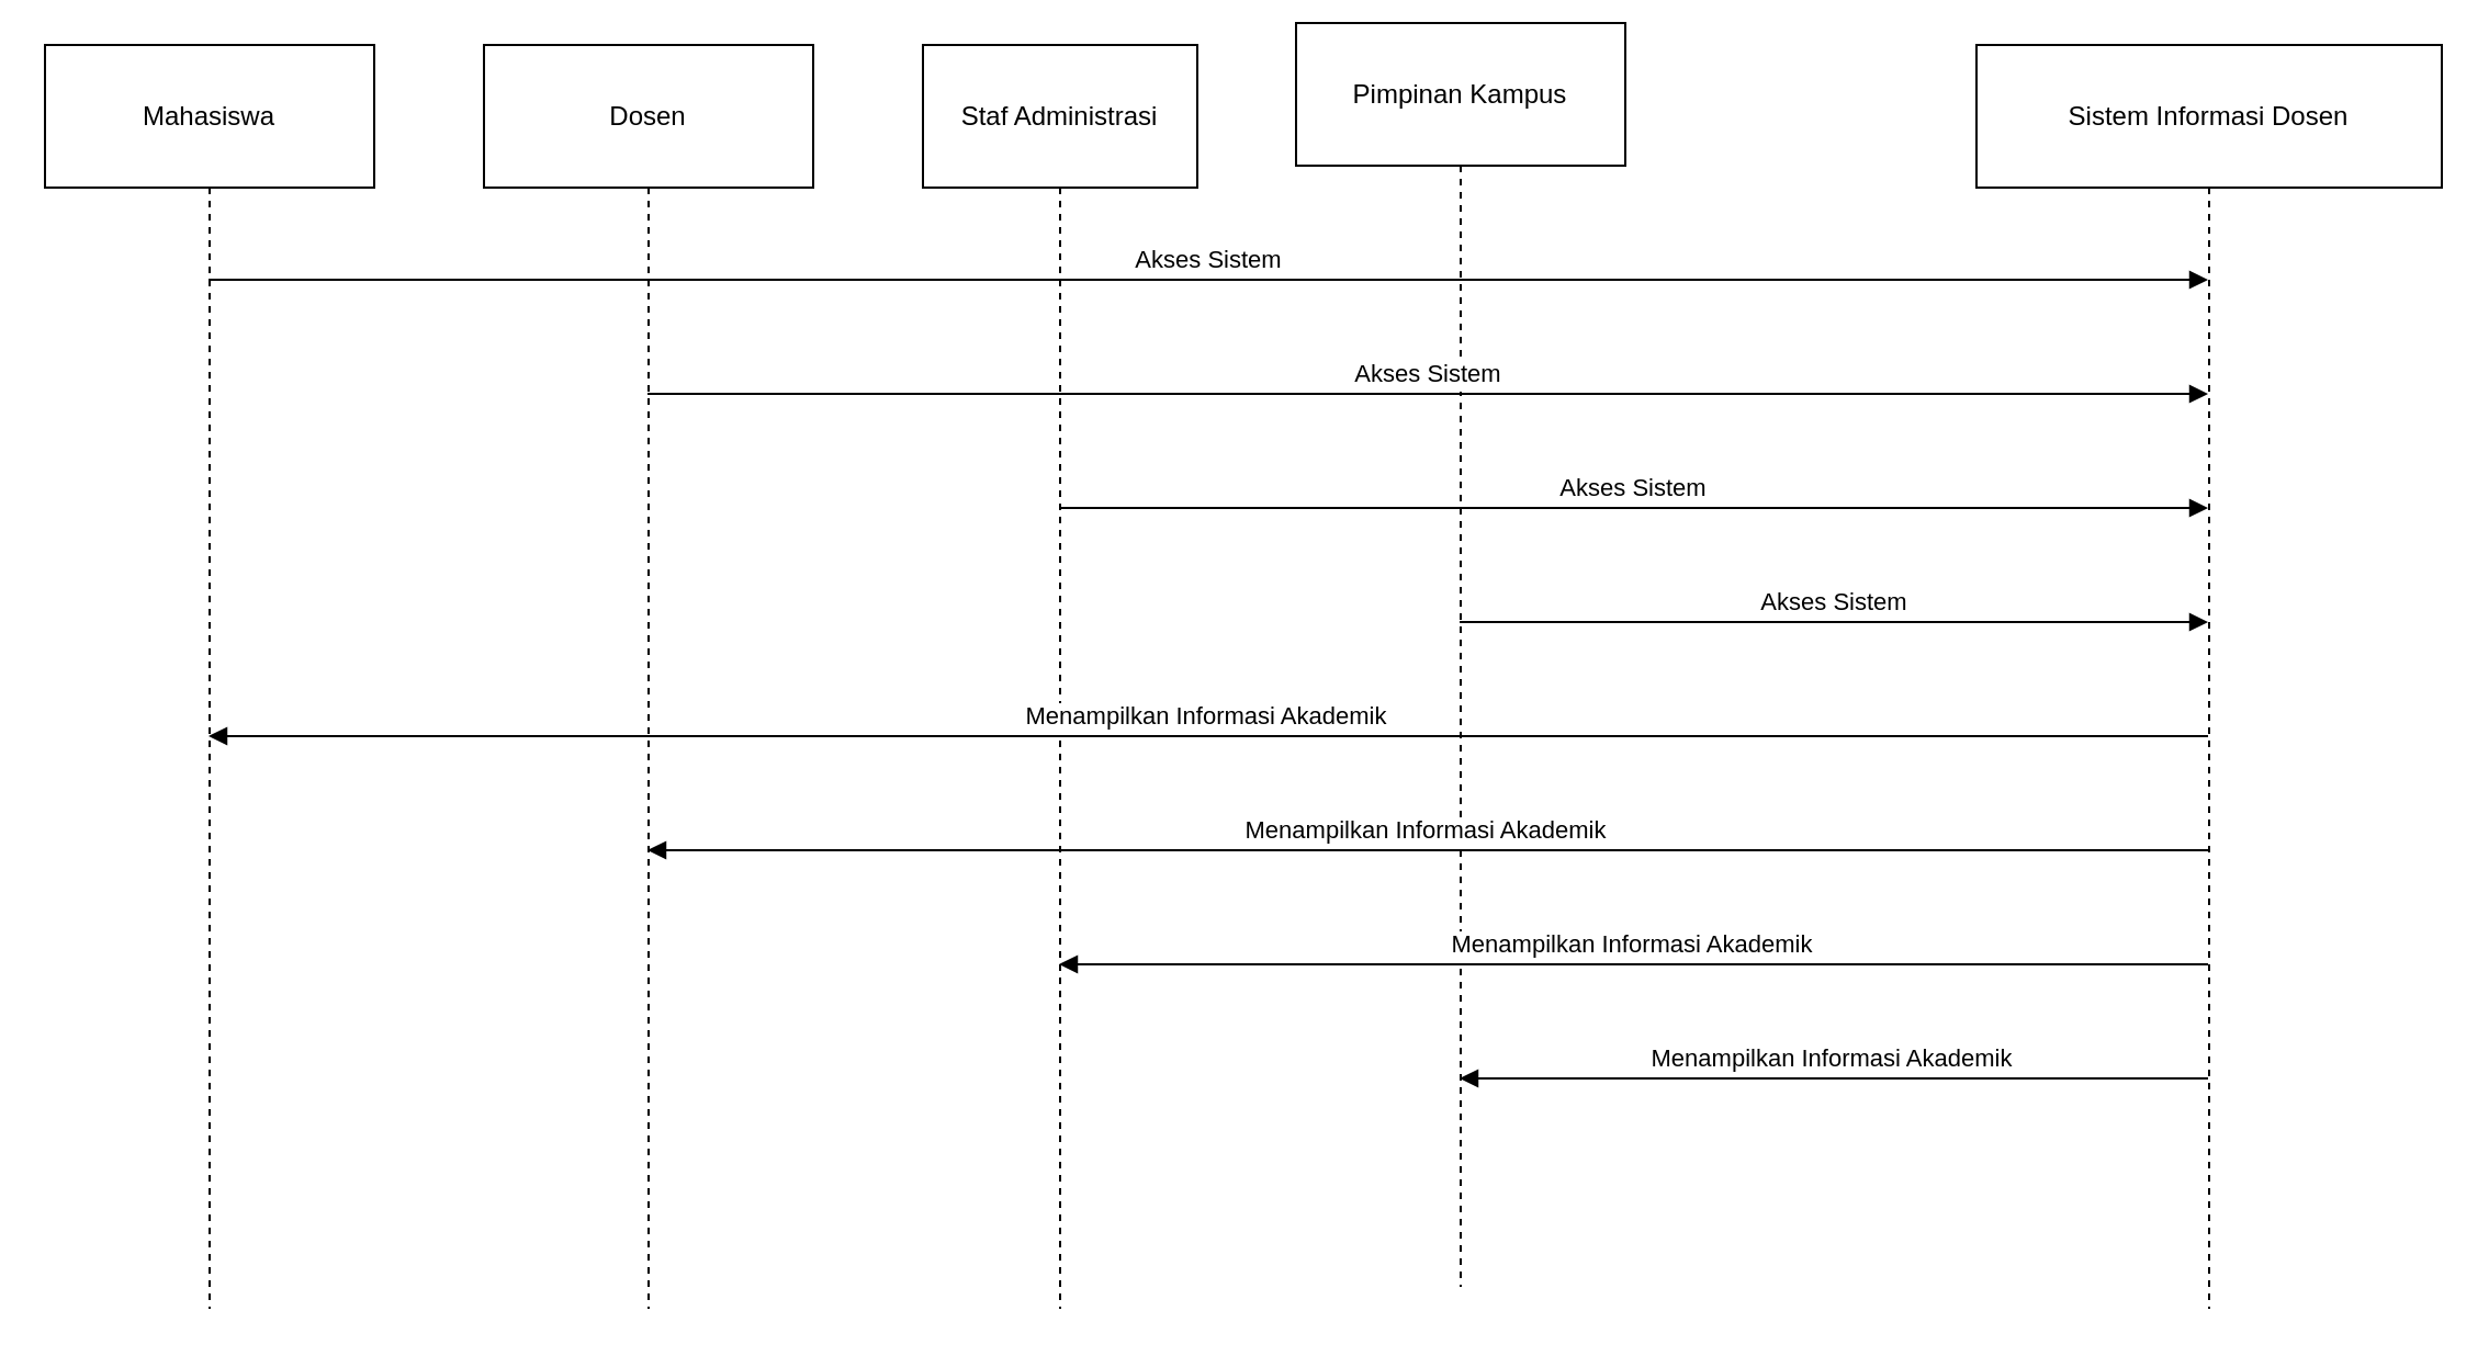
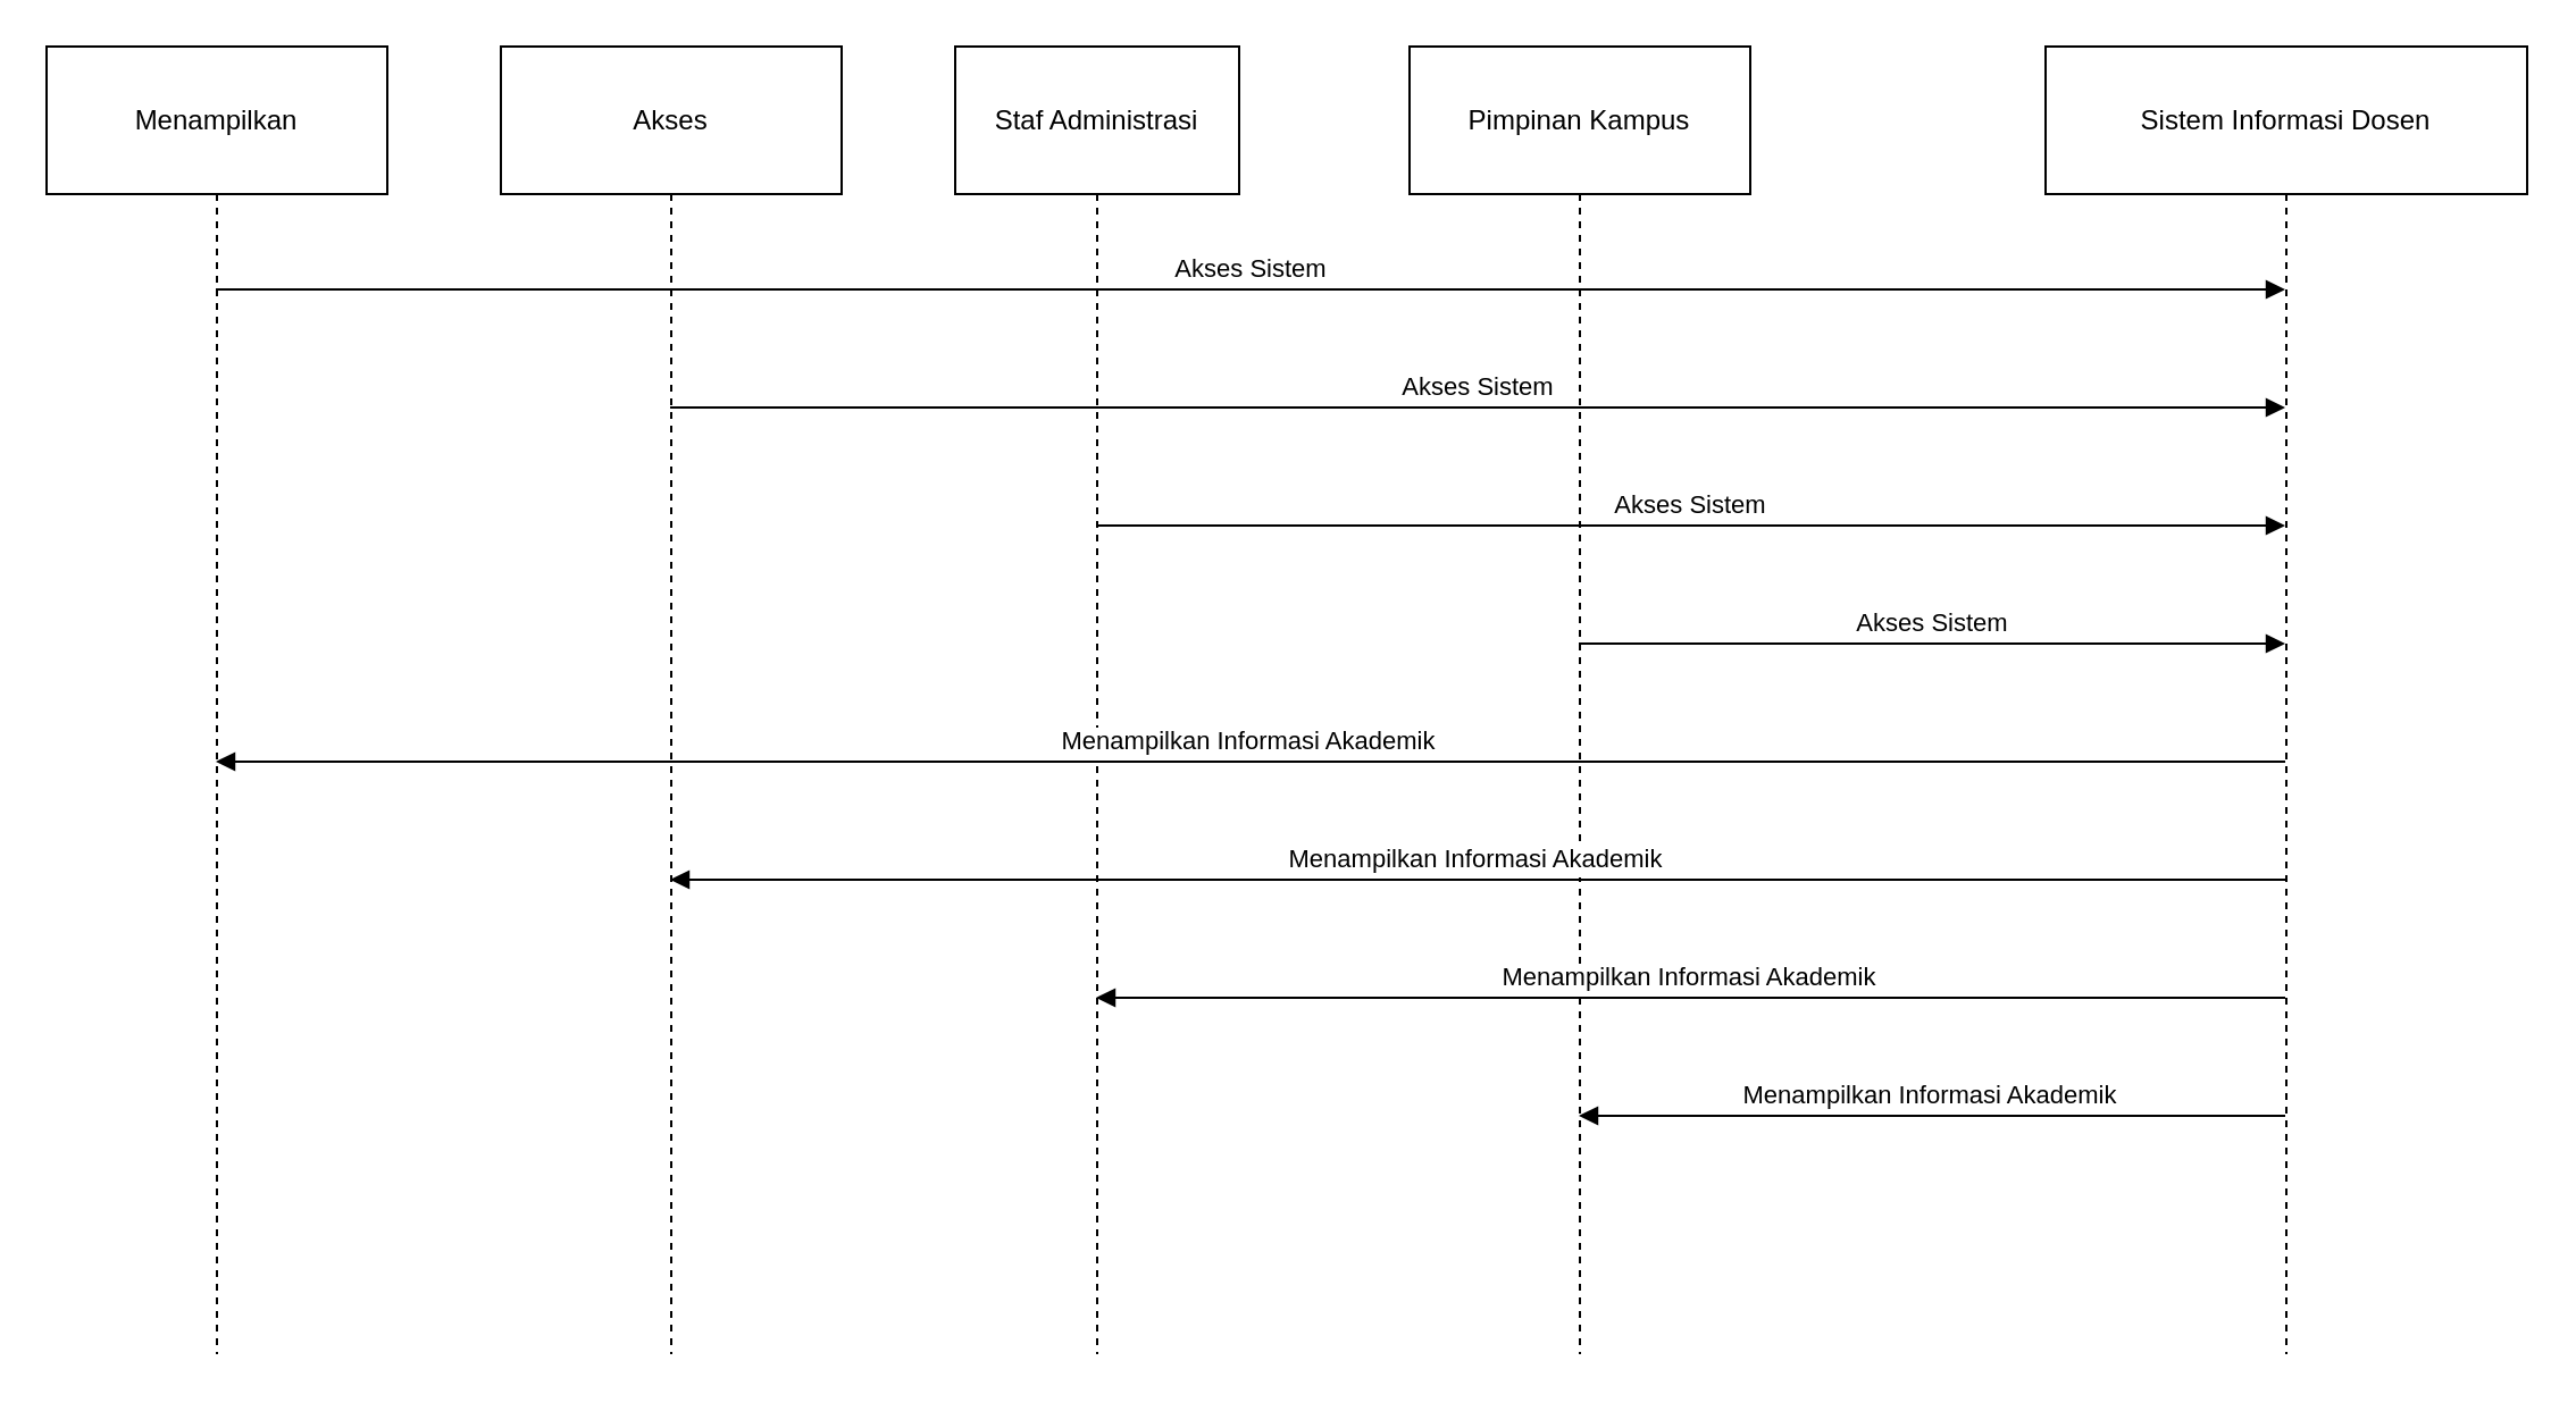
  <mxCell id="0" />
  <mxCell id="1" parent="0" />
- <mxCell id="2" value="Mahasiswa" style="shape=umlLifeline;perimeter=lifelinePerimeter;whiteSpace=wrap;container=1;dropTarget=0;collapsible=0;recursiveResize=0;outlineConnect=0;portConstraint=eastwest;newEdgeStyle={&quot;edgeStyle&quot;:&quot;elbowEdgeStyle&quot;,&quot;elbow&quot;:&quot;vertical&quot;,&quot;curved&quot;:0,&quot;rounded&quot;:0};size=65;" vertex="1" parent="1"><mxGeometry width="150" height="576" as="geometry" x="20" y="20" /></mxCell>
- <mxCell id="3" value="Dosen" style="shape=umlLifeline;perimeter=lifelinePerimeter;whiteSpace=wrap;container=1;dropTarget=0;collapsible=0;recursiveResize=0;outlineConnect=0;portConstraint=eastwest;newEdgeStyle={&quot;edgeStyle&quot;:&quot;elbowEdgeStyle&quot;,&quot;elbow&quot;:&quot;vertical&quot;,&quot;curved&quot;:0,&quot;rounded&quot;:0};size=65;" vertex="1" parent="1"><mxGeometry x="220" width="150" height="576" as="geometry" y="20" /></mxCell>
+ <mxCell id="2" value="Menampilkan" style="shape=umlLifeline;perimeter=lifelinePerimeter;whiteSpace=wrap;container=1;dropTarget=0;collapsible=0;recursiveResize=0;outlineConnect=0;portConstraint=eastwest;newEdgeStyle={&quot;edgeStyle&quot;:&quot;elbowEdgeStyle&quot;,&quot;elbow&quot;:&quot;vertical&quot;,&quot;curved&quot;:0,&quot;rounded&quot;:0};size=65;" vertex="1" parent="1"><mxGeometry width="150" height="576" as="geometry" x="20" y="20" /></mxCell>
+ <mxCell id="3" value="Akses" style="shape=umlLifeline;perimeter=lifelinePerimeter;whiteSpace=wrap;container=1;dropTarget=0;collapsible=0;recursiveResize=0;outlineConnect=0;portConstraint=eastwest;newEdgeStyle={&quot;edgeStyle&quot;:&quot;elbowEdgeStyle&quot;,&quot;elbow&quot;:&quot;vertical&quot;,&quot;curved&quot;:0,&quot;rounded&quot;:0};size=65;" vertex="1" parent="1"><mxGeometry x="220" width="150" height="576" as="geometry" y="20" /></mxCell>
  <mxCell id="4" value="Staf Administrasi" style="shape=umlLifeline;perimeter=lifelinePerimeter;whiteSpace=wrap;container=1;dropTarget=0;collapsible=0;recursiveResize=0;outlineConnect=0;portConstraint=eastwest;newEdgeStyle={&quot;edgeStyle&quot;:&quot;elbowEdgeStyle&quot;,&quot;elbow&quot;:&quot;vertical&quot;,&quot;curved&quot;:0,&quot;rounded&quot;:0};size=65;" vertex="1" parent="1"><mxGeometry x="420" y="20" width="125" height="576" as="geometry" /></mxCell>
- <mxCell id="5" value="Pimpinan Kampus" style="shape=umlLifeline;perimeter=lifelinePerimeter;whiteSpace=wrap;container=1;dropTarget=0;collapsible=0;recursiveResize=0;outlineConnect=0;portConstraint=eastwest;newEdgeStyle={&quot;edgeStyle&quot;:&quot;elbowEdgeStyle&quot;,&quot;elbow&quot;:&quot;vertical&quot;,&quot;curved&quot;:0,&quot;rounded&quot;:0};size=65;" vertex="1" parent="1"><mxGeometry x="590" y="10" width="150" height="576" as="geometry" /></mxCell>
+ <mxCell id="5" value="Pimpinan Kampus" style="shape=umlLifeline;perimeter=lifelinePerimeter;whiteSpace=wrap;container=1;dropTarget=0;collapsible=0;recursiveResize=0;outlineConnect=0;portConstraint=eastwest;newEdgeStyle={&quot;edgeStyle&quot;:&quot;elbowEdgeStyle&quot;,&quot;elbow&quot;:&quot;vertical&quot;,&quot;curved&quot;:0,&quot;rounded&quot;:0};size=65;" vertex="1" parent="1"><mxGeometry x="620" width="150" height="576" as="geometry" y="20" /></mxCell>
  <mxCell id="6" value="Sistem Informasi Dosen" style="shape=umlLifeline;perimeter=lifelinePerimeter;whiteSpace=wrap;container=1;dropTarget=0;collapsible=0;recursiveResize=0;outlineConnect=0;portConstraint=eastwest;newEdgeStyle={&quot;edgeStyle&quot;:&quot;elbowEdgeStyle&quot;,&quot;elbow&quot;:&quot;vertical&quot;,&quot;curved&quot;:0,&quot;rounded&quot;:0};size=65;" vertex="1" parent="1"><mxGeometry x="900" width="212" height="576" as="geometry" y="20" /></mxCell>
  <mxCell id="7" value="Akses Sistem" style="verticalAlign=bottom;endArrow=block;edgeStyle=elbowEdgeStyle;elbow=vertical;curved=0;rounded=0;" edge="1" parent="1" source="2" target="6"><mxGeometry relative="1" as="geometry"><Array as="points"><mxPoint x="561" y="127" /></Array></mxGeometry></mxCell>
  <mxCell id="8" value="Akses Sistem" style="verticalAlign=bottom;endArrow=block;edgeStyle=elbowEdgeStyle;elbow=vertical;curved=0;rounded=0;" edge="1" parent="1" source="3" target="6"><mxGeometry relative="1" as="geometry"><Array as="points"><mxPoint x="661" y="179" /></Array></mxGeometry></mxCell>
  <mxCell id="9" value="Akses Sistem" style="verticalAlign=bottom;endArrow=block;edgeStyle=elbowEdgeStyle;elbow=vertical;curved=0;rounded=0;" edge="1" parent="1" source="4" target="6"><mxGeometry relative="1" as="geometry"><Array as="points"><mxPoint x="761" y="231" /></Array></mxGeometry></mxCell>
  <mxCell id="10" value="Akses Sistem" style="verticalAlign=bottom;endArrow=block;edgeStyle=elbowEdgeStyle;elbow=vertical;curved=0;rounded=0;" edge="1" parent="1" source="5" target="6"><mxGeometry relative="1" as="geometry"><Array as="points"><mxPoint x="861" y="283" /></Array></mxGeometry></mxCell>
  <mxCell id="11" value="Menampilkan Informasi Akademik" style="verticalAlign=bottom;endArrow=block;edgeStyle=elbowEdgeStyle;elbow=vertical;curved=0;rounded=0;" edge="1" parent="1" source="6" target="2"><mxGeometry relative="1" as="geometry"><Array as="points"><mxPoint x="561" y="335" /></Array></mxGeometry></mxCell>
  <mxCell id="12" value="Menampilkan Informasi Akademik" style="verticalAlign=bottom;endArrow=block;edgeStyle=elbowEdgeStyle;elbow=vertical;curved=0;rounded=0;" edge="1" parent="1" source="6" target="3"><mxGeometry relative="1" as="geometry"><Array as="points"><mxPoint x="661" y="387" /></Array></mxGeometry></mxCell>
  <mxCell id="13" value="Menampilkan Informasi Akademik" style="verticalAlign=bottom;endArrow=block;edgeStyle=elbowEdgeStyle;elbow=vertical;curved=0;rounded=0;" edge="1" parent="1" source="6" target="4"><mxGeometry relative="1" as="geometry"><Array as="points"><mxPoint x="761" y="439" /></Array></mxGeometry></mxCell>
  <mxCell id="14" value="Menampilkan Informasi Akademik" style="verticalAlign=bottom;endArrow=block;edgeStyle=elbowEdgeStyle;elbow=vertical;curved=0;rounded=0;" edge="1" parent="1" source="6" target="5"><mxGeometry relative="1" as="geometry"><Array as="points"><mxPoint x="861" y="491" /></Array></mxGeometry></mxCell>
